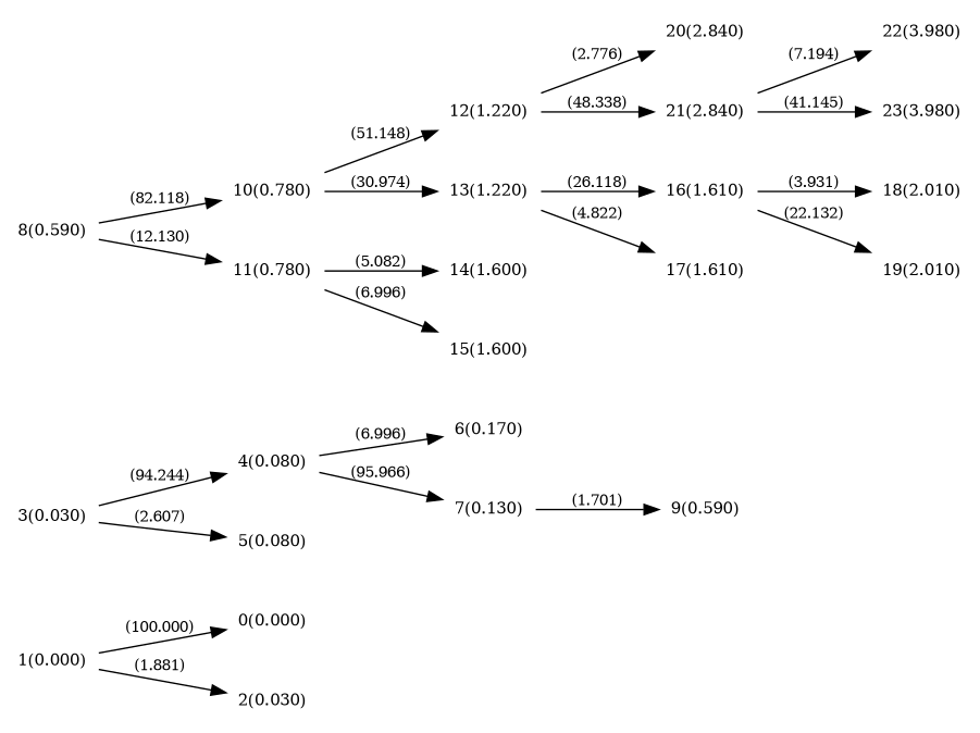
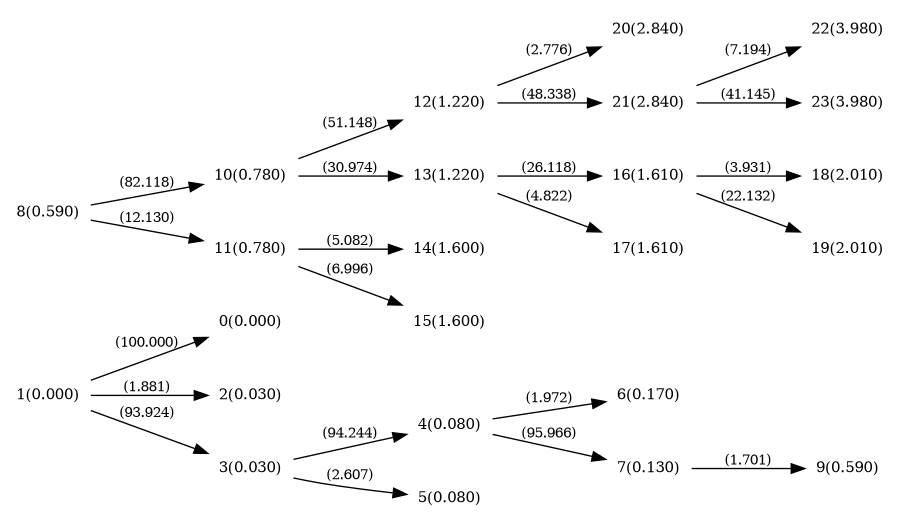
  digraph {
    rankdir=LR
    node [fontsize=11 shape=plaintext]
    edge [fontsize=10]
    n1 [label="0(0.000)"]
    n2 [label="1(0.000)"]
    n3 [label="2(0.030)"]
    n4 [label="3(0.030)"]
    n5 [label="4(0.080)"]
    n6 [label="5(0.080)"]
    n7 [label="6(0.170)"]
    n8 [label="7(0.130)"]
    n9 [label="9(0.590)"]
    n10 [label="8(0.590)"]
    n11 [label="10(0.780)"]
    n12 [label="11(0.780)"]
    n13 [label="12(1.220)"]
    n14 [label="13(1.220)"]
    n15 [label="14(1.600)"]
    n16 [label="15(1.600)"]
    n17 [label="20(2.840)"]
    n18 [label="21(2.840)"]
    n19 [label="16(1.610)"]
    n20 [label="17(1.610)"]
    n21 [label="22(3.980)"]
    n22 [label="23(3.980)"]
    n23 [label="18(2.010)"]
    n24 [label="19(2.010)"]
    n2 -> n1 [label="(100.000)"]
    n2 -> n3 [label="(1.881)"]
+   n2 -> n4 [label="(93.924)"]
    n4 -> n5 [label="(94.244)"]
    n4 -> n6 [label="(2.607)"]
-   n5 -> n7 [label="(6.996)"]
+   n5 -> n7 [label="(1.972)"]
    n5 -> n8 [label="(95.966)"]
    n8 -> n9 [label="(1.701)"]
    n10 -> n11 [label="(82.118)"]
    n10 -> n12 [label="(12.130)"]
    n11 -> n13 [label="(51.148)"]
    n11 -> n14 [label="(30.974)"]
    n12 -> n15 [label="(5.082)"]
    n12 -> n16 [label="(6.996)"]
    n13 -> n17 [label="(2.776)"]
    n13 -> n18 [label="(48.338)"]
    n14 -> n19 [label="(26.118)"]
    n14 -> n20 [label="(4.822)"]
    n18 -> n21 [label="(7.194)"]
    n18 -> n22 [label="(41.145)"]
    n19 -> n23 [label="(3.931)"]
    n19 -> n24 [label="(22.132)"]
  }
